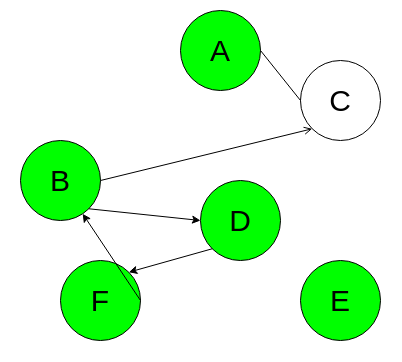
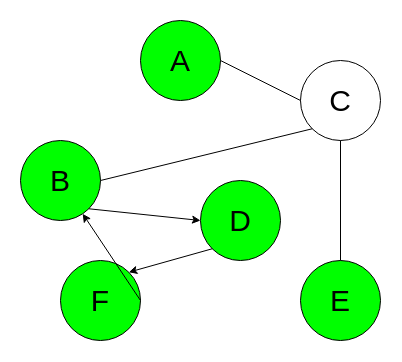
  <mxCell id="0" />
  <mxCell id="1" parent="0" />
- <mxCell id="2" value="&lt;font style=&quot;font-size: 30px&quot;&gt;A&lt;/font&gt;" style="ellipse;whiteSpace=wrap;html=1;aspect=fixed;fillColor=#00FF00;" vertex="1" parent="1"><mxGeometry x="180" y="10" width="80" height="80" as="geometry" /></mxCell>
+ <mxCell id="2" value="&lt;font style=&quot;font-size: 30px&quot;&gt;A&lt;/font&gt;" style="ellipse;whiteSpace=wrap;html=1;aspect=fixed;fillColor=#00FF00;" vertex="1" parent="1"><mxGeometry x="140" y="20" width="80" height="80" as="geometry" /></mxCell>
  <mxCell id="3" value="&lt;span style=&quot;font-size: 30px&quot;&gt;B&lt;/span&gt;" style="ellipse;whiteSpace=wrap;html=1;aspect=fixed;fillColor=#00FF00;" vertex="1" parent="1"><mxGeometry x="20" y="140" width="80" height="80" as="geometry" /></mxCell>
  <mxCell id="4" value="&lt;font style=&quot;font-size: 30px&quot;&gt;D&lt;/font&gt;" style="ellipse;whiteSpace=wrap;html=1;aspect=fixed;fillColor=#00FF00;" vertex="1" parent="1"><mxGeometry x="200" y="180" width="80" height="80" as="geometry" /></mxCell>
  <mxCell id="5" value="&lt;font style=&quot;font-size: 30px&quot;&gt;F&lt;/font&gt;" style="ellipse;whiteSpace=wrap;html=1;aspect=fixed;fillColor=#00FF00;" vertex="1" parent="1"><mxGeometry x="60" y="260" width="80" height="80" as="geometry" /></mxCell>
  <mxCell id="6" value="&lt;font style=&quot;font-size: 30px&quot;&gt;C&lt;/font&gt;" style="ellipse;whiteSpace=wrap;html=1;aspect=fixed;" vertex="1" parent="1"><mxGeometry x="300" y="60" width="80" height="80" as="geometry" /></mxCell>
  <mxCell id="7" value="&lt;font style=&quot;font-size: 30px&quot;&gt;E&lt;/font&gt;" style="ellipse;whiteSpace=wrap;html=1;aspect=fixed;fillColor=#00FF00;" vertex="1" parent="1"><mxGeometry x="300" y="260" width="80" height="80" as="geometry" /></mxCell>
  <mxCell id="8" value="" style="endArrow=classic;html=1;entryX=0;entryY=0.5;entryDx=0;entryDy=0;exitX=1;exitY=1;exitDx=0;exitDy=0;endFill=1;strokeColor=#000000;" edge="1" parent="1" source="3" target="4"><mxGeometry width="50" height="50" relative="1" as="geometry"><mxPoint x="98.284" y="233.436" as="sourcePoint" /><mxPoint x="161.716" y="170.004" as="targetPoint" /></mxGeometry></mxCell>
- <mxCell id="9" value="" style="endArrow=open;html=1;entryX=0;entryY=1;entryDx=0;entryDy=0;exitX=1;exitY=0.5;exitDx=0;exitDy=0;endFill=0;" edge="1" parent="1" source="3" target="6"><mxGeometry width="50" height="50" relative="1" as="geometry"><mxPoint x="140.004" y="140.004" as="sourcePoint" /><mxPoint x="231.72" y="151.72" as="targetPoint" /></mxGeometry></mxCell>
+ <mxCell id="9" value="" style="endArrow=none;html=1;entryX=0;entryY=1;entryDx=0;entryDy=0;exitX=1;exitY=0.5;exitDx=0;exitDy=0;endFill=0;" edge="1" parent="1" source="3" target="6"><mxGeometry width="50" height="50" relative="1" as="geometry"><mxPoint x="140.004" y="140.004" as="sourcePoint" /><mxPoint x="231.72" y="151.72" as="targetPoint" /></mxGeometry></mxCell>
  <mxCell id="10" value="" style="endArrow=none;html=1;entryX=0;entryY=0.5;entryDx=0;entryDy=0;exitX=1;exitY=0.5;exitDx=0;exitDy=0;endFill=0;" edge="1" parent="1" source="2" target="6"><mxGeometry width="50" height="50" relative="1" as="geometry"><mxPoint x="260.004" y="20.004" as="sourcePoint" /><mxPoint x="351.72" y="31.72" as="targetPoint" /></mxGeometry></mxCell>
+ <mxCell id="11" value="" style="endArrow=none;html=1;entryX=0.5;entryY=1;entryDx=0;entryDy=0;exitX=0.5;exitY=0;exitDx=0;exitDy=0;endFill=0;" edge="1" parent="1" source="7" target="6"><mxGeometry width="50" height="50" relative="1" as="geometry"><mxPoint x="310" y="220" as="sourcePoint" /><mxPoint x="360" y="170" as="targetPoint" /></mxGeometry></mxCell>
  <mxCell id="12" value="" style="endArrow=classic;html=1;exitX=1;exitY=0.5;exitDx=0;exitDy=0;endFill=1;strokeColor=#000000;" edge="1" parent="1" source="5" target="3"><mxGeometry width="50" height="50" relative="1" as="geometry"><mxPoint x="155" y="330" as="sourcePoint" /><mxPoint x="205" y="280" as="targetPoint" /></mxGeometry></mxCell>
  <mxCell id="13" value="" style="endArrow=none;html=1;entryX=0;entryY=1;entryDx=0;entryDy=0;exitX=1;exitY=0;exitDx=0;exitDy=0;endFill=0;strokeColor=#000000;startArrow=classic;startFill=1;" edge="1" parent="1" source="5" target="4"><mxGeometry width="50" height="50" relative="1" as="geometry"><mxPoint x="130" y="300" as="sourcePoint" /><mxPoint x="180" y="250" as="targetPoint" /></mxGeometry></mxCell>
